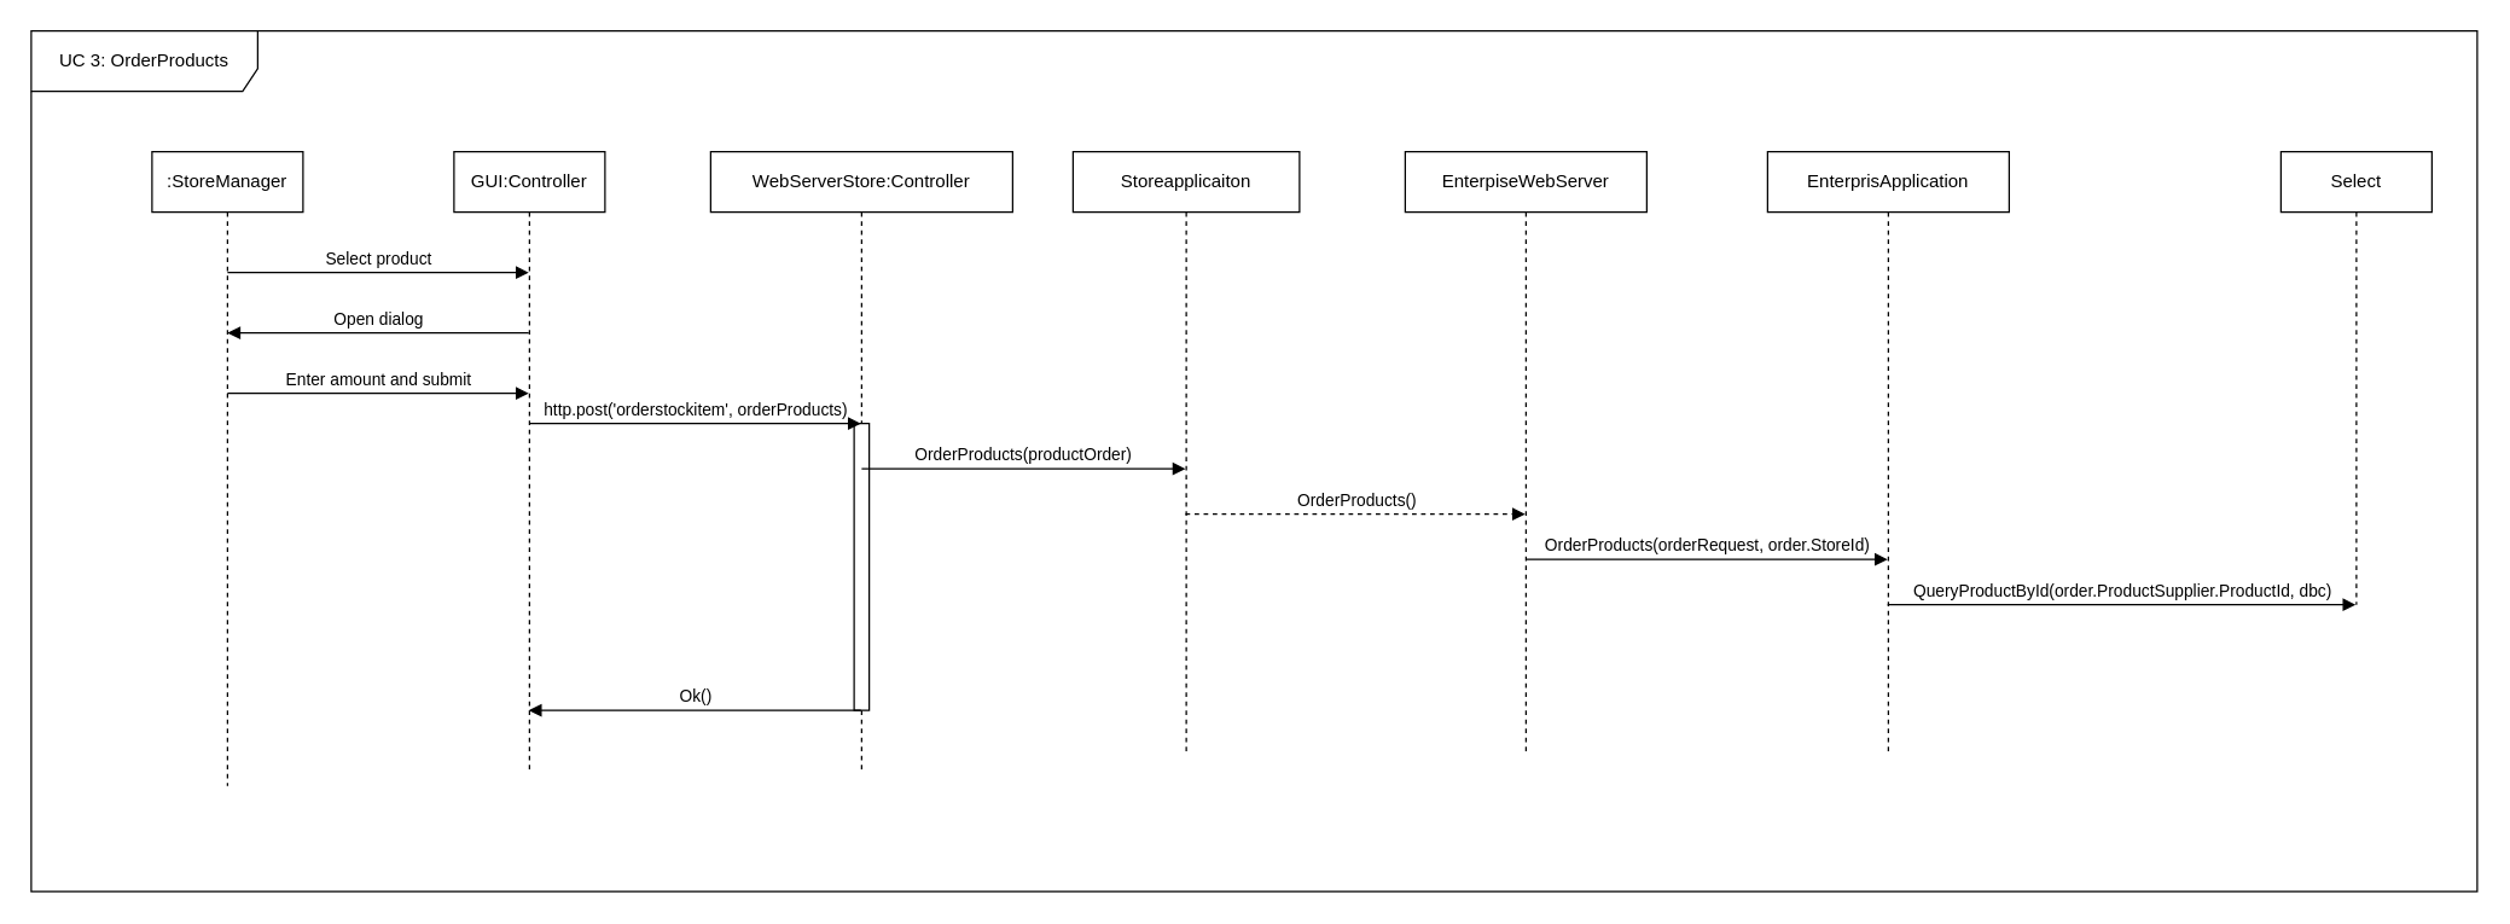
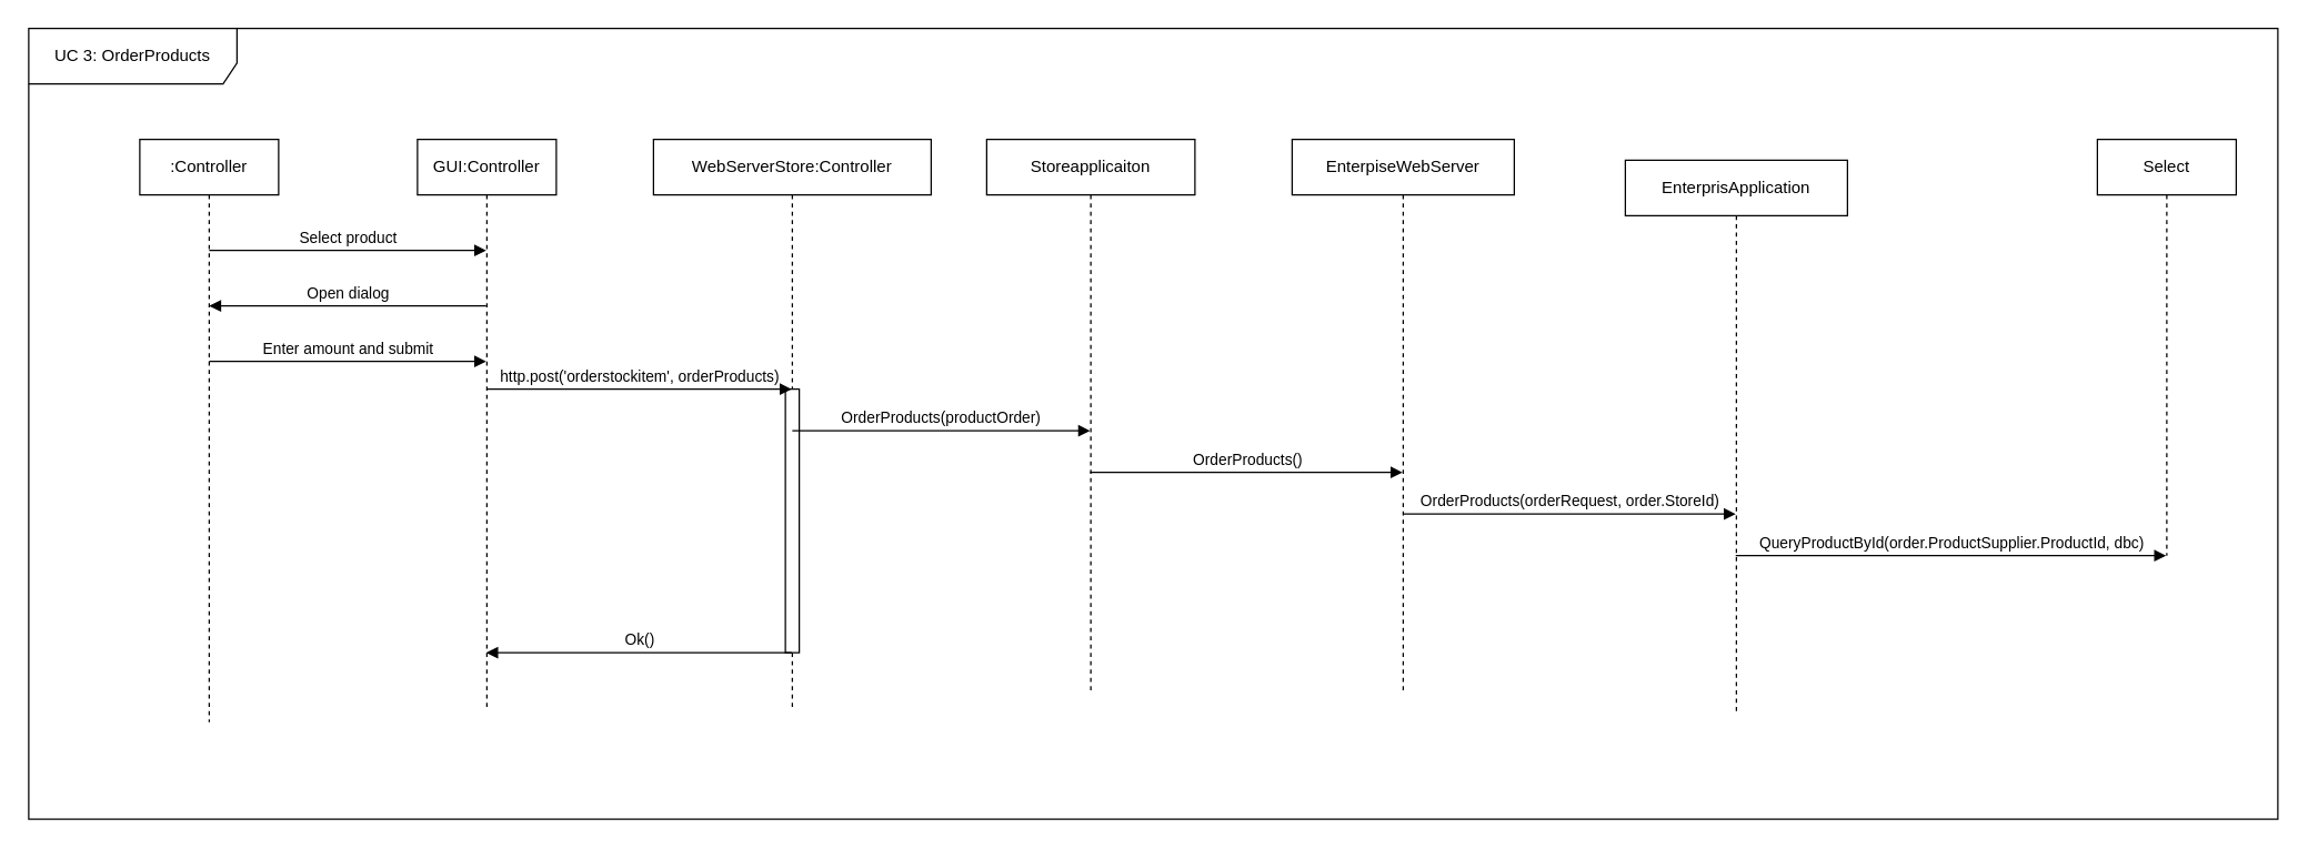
  <mxCell id="0" />
  <mxCell id="1" parent="0" />
  <mxCell id="2" value="&lt;div&gt;UC 3: OrderProducts&lt;/div&gt;" style="shape=umlFrame;whiteSpace=wrap;html=1;width=150;height=40;" parent="1" vertex="1"><mxGeometry x="20" y="20" width="1620" height="570" as="geometry" /></mxCell>
- <mxCell id="3" value=":StoreManager" style="shape=umlLifeline;perimeter=lifelinePerimeter;whiteSpace=wrap;html=1;container=1;collapsible=0;recursiveResize=0;outlineConnect=0;" parent="1" vertex="1"><mxGeometry x="100" y="100" width="100" height="420" as="geometry" /></mxCell>
+ <mxCell id="3" value=":Controller" style="shape=umlLifeline;perimeter=lifelinePerimeter;whiteSpace=wrap;html=1;container=1;collapsible=0;recursiveResize=0;outlineConnect=0;" parent="1" vertex="1"><mxGeometry x="100" y="100" width="100" height="420" as="geometry" /></mxCell>
  <mxCell id="4" value="&lt;div&gt;Select product&lt;/div&gt;" style="html=1;verticalAlign=bottom;endArrow=block;rounded=0;" parent="3" target="5" edge="1"><mxGeometry width="80" relative="1" as="geometry"><mxPoint x="50" y="80" as="sourcePoint" /><mxPoint x="130" y="80" as="targetPoint" /></mxGeometry></mxCell>
  <mxCell id="5" value="&lt;div&gt;GUI:Controller&lt;/div&gt;" style="shape=umlLifeline;perimeter=lifelinePerimeter;whiteSpace=wrap;html=1;container=1;collapsible=0;recursiveResize=0;outlineConnect=0;" parent="1" vertex="1"><mxGeometry x="300" y="100" width="100" height="410" as="geometry" /></mxCell>
  <mxCell id="6" value="Open dialog" style="html=1;verticalAlign=bottom;endArrow=none;rounded=0;startArrow=block;startFill=1;endFill=0;" parent="5" edge="1"><mxGeometry width="80" relative="1" as="geometry"><mxPoint x="-150" y="120" as="sourcePoint" /><mxPoint x="49.5" y="120" as="targetPoint" /></mxGeometry></mxCell>
  <mxCell id="7" value="&lt;div&gt;Storeapplicaiton&lt;/div&gt;" style="shape=umlLifeline;perimeter=lifelinePerimeter;whiteSpace=wrap;html=1;container=1;collapsible=0;recursiveResize=0;outlineConnect=0;" parent="1" vertex="1"><mxGeometry x="710" y="100" width="150" height="400" as="geometry" /></mxCell>
  <mxCell id="8" value="EnterpiseWebServer" style="shape=umlLifeline;perimeter=lifelinePerimeter;whiteSpace=wrap;html=1;container=1;collapsible=0;recursiveResize=0;outlineConnect=0;" parent="1" vertex="1"><mxGeometry x="930" y="100" width="160" height="400" as="geometry" /></mxCell>
  <mxCell id="9" value="Select" style="shape=umlLifeline;perimeter=lifelinePerimeter;whiteSpace=wrap;html=1;container=1;collapsible=0;recursiveResize=0;outlineConnect=0;" parent="1" vertex="1"><mxGeometry x="1510" y="100" width="100" height="300" as="geometry" /></mxCell>
  <mxCell id="10" value="Enter amount and submit" style="html=1;verticalAlign=bottom;endArrow=block;rounded=0;" parent="1" edge="1"><mxGeometry width="80" relative="1" as="geometry"><mxPoint x="150" y="260" as="sourcePoint" /><mxPoint x="349.5" y="260" as="targetPoint" /></mxGeometry></mxCell>
  <mxCell id="11" value="QueryProductById(order.ProductSupplier.ProductId, dbc)" style="html=1;verticalAlign=bottom;endArrow=block;rounded=0;" parent="1" source="12" target="9" edge="1"><mxGeometry width="80" relative="1" as="geometry"><mxPoint x="1060" y="340" as="sourcePoint" /><mxPoint x="1060" y="340" as="targetPoint" /><Array as="points"><mxPoint x="1400" y="400" /></Array></mxGeometry></mxCell>
- <mxCell id="12" value="EnterprisApplication" style="shape=umlLifeline;perimeter=lifelinePerimeter;whiteSpace=wrap;html=1;container=1;collapsible=0;recursiveResize=0;outlineConnect=0;" parent="1" vertex="1"><mxGeometry x="1170" y="100" width="160" height="400" as="geometry" /></mxCell>
+ <mxCell id="12" value="EnterprisApplication" style="shape=umlLifeline;perimeter=lifelinePerimeter;whiteSpace=wrap;html=1;container=1;collapsible=0;recursiveResize=0;outlineConnect=0;" parent="1" vertex="1"><mxGeometry x="1170" y="115" width="160" height="400" as="geometry" /></mxCell>
  <mxCell id="13" value="WebServerStore:Controller" style="shape=umlLifeline;perimeter=lifelinePerimeter;whiteSpace=wrap;html=1;container=1;collapsible=0;recursiveResize=0;outlineConnect=0;" parent="1" vertex="1"><mxGeometry x="470" y="100" width="200" height="410" as="geometry" /></mxCell>
  <mxCell id="14" value="" style="html=1;points=[];perimeter=orthogonalPerimeter;" parent="13" vertex="1"><mxGeometry x="95" y="180" width="10" height="190" as="geometry" /></mxCell>
  <mxCell id="15" value="http.post('orderstockitem', orderProducts)" style="html=1;verticalAlign=bottom;endArrow=block;rounded=0;" parent="1" target="13" edge="1"><mxGeometry width="80" relative="1" as="geometry"><mxPoint x="350" y="280" as="sourcePoint" /><mxPoint x="500" y="280" as="targetPoint" /></mxGeometry></mxCell>
  <mxCell id="16" value="OrderProducts(productOrder)" style="html=1;verticalAlign=bottom;endArrow=block;rounded=0;" parent="1" target="7" edge="1"><mxGeometry width="80" relative="1" as="geometry"><mxPoint x="570" y="310" as="sourcePoint" /><mxPoint x="780" y="310" as="targetPoint" /></mxGeometry></mxCell>
- <mxCell id="17" value="OrderProducts()" style="html=1;verticalAlign=bottom;endArrow=block;rounded=0;dashed=1;" parent="1" source="7" target="8" edge="1"><mxGeometry width="80" relative="1" as="geometry"><mxPoint x="790" y="340" as="sourcePoint" /><mxPoint x="1024.5" y="340" as="targetPoint" /><Array as="points"><mxPoint x="950" y="340" /></Array></mxGeometry></mxCell>
+ <mxCell id="17" value="OrderProducts()" style="html=1;verticalAlign=bottom;endArrow=block;rounded=0;" parent="1" source="7" target="8" edge="1"><mxGeometry width="80" relative="1" as="geometry"><mxPoint x="790" y="340" as="sourcePoint" /><mxPoint x="1024.5" y="340" as="targetPoint" /><Array as="points"><mxPoint x="950" y="340" /></Array></mxGeometry></mxCell>
  <mxCell id="18" value="OrderProducts(orderRequest, order.StoreId)" style="html=1;verticalAlign=bottom;endArrow=block;rounded=0;" parent="1" target="12" edge="1"><mxGeometry width="80" relative="1" as="geometry"><mxPoint x="1010" y="370" as="sourcePoint" /><mxPoint x="1235" y="370" as="targetPoint" /><Array as="points"><mxPoint x="1175.5" y="370" /></Array></mxGeometry></mxCell>
  <mxCell id="19" value="Ok()" style="html=1;verticalAlign=bottom;endArrow=none;rounded=0;startArrow=block;startFill=1;endFill=0;" parent="1" target="13" edge="1" source="5"><mxGeometry width="80" relative="1" as="geometry"><mxPoint x="350" y="402" as="sourcePoint" /><mxPoint x="530" y="400" as="targetPoint" /><Array as="points"><mxPoint x="490" y="470" /></Array></mxGeometry></mxCell>
